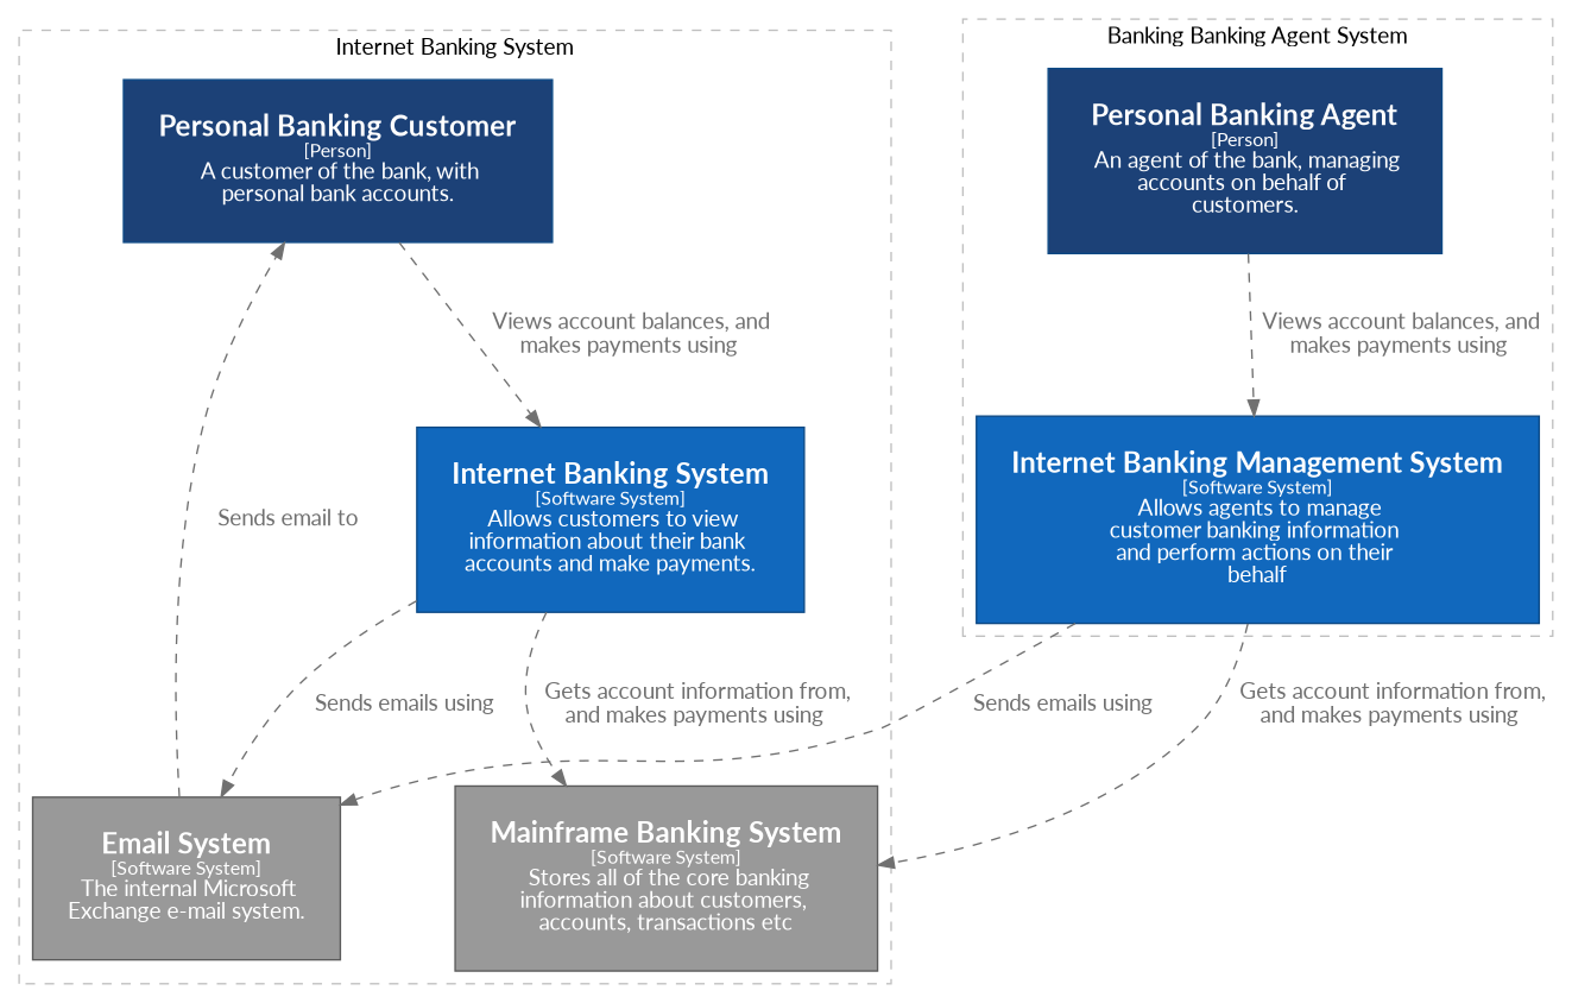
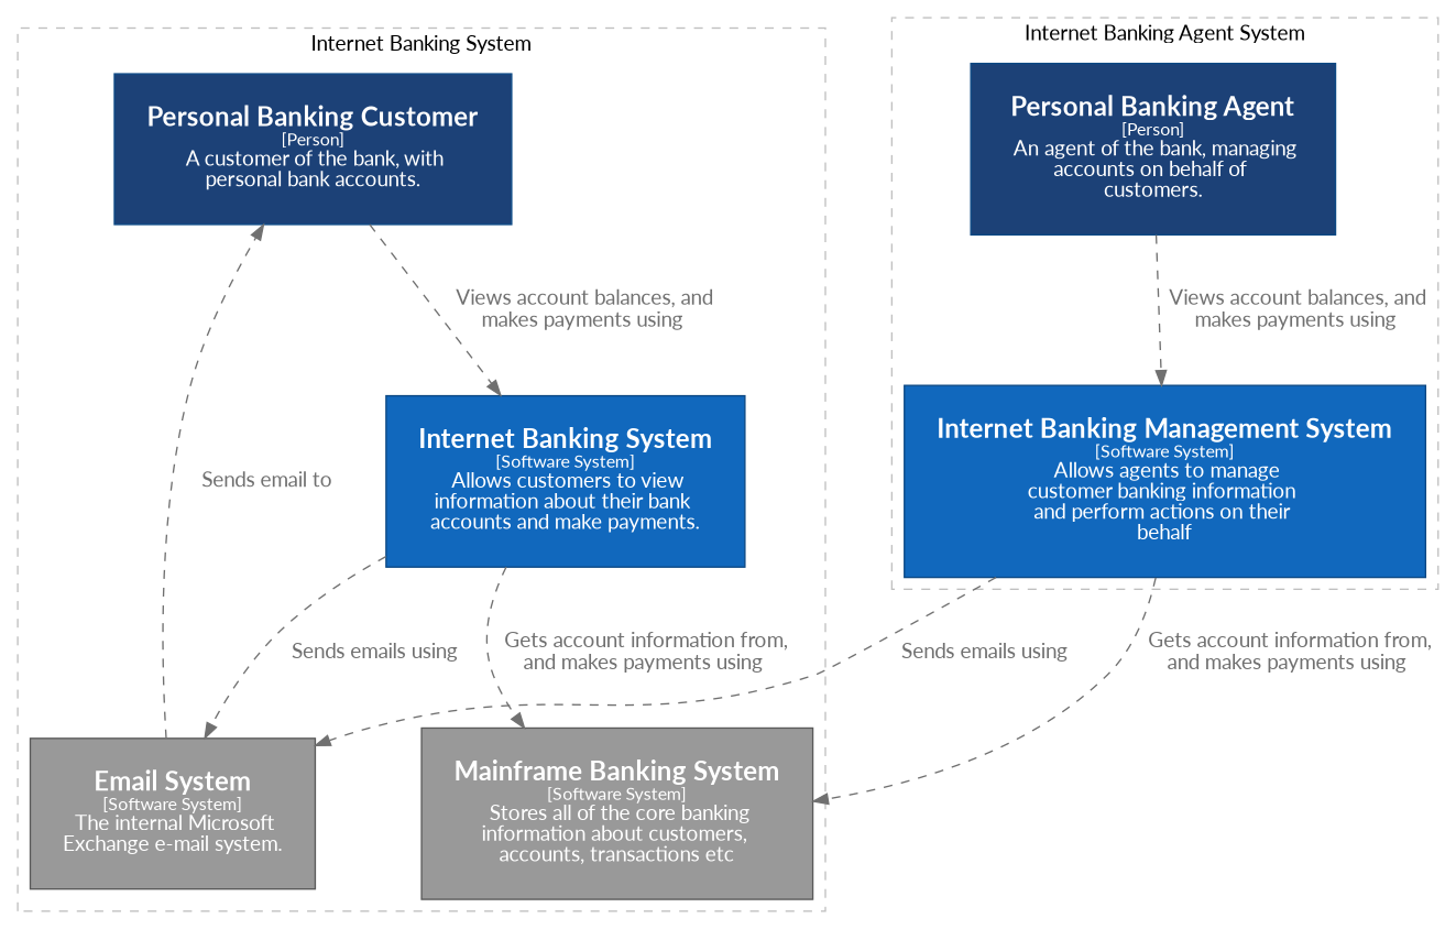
  digraph {
    compound=true
    fontname=Lato
    nodesep=1.0
    rankdir=TB
    ranksep=1.0
    node [color="#0b4884" fillcolor="#1C4177" fontcolor="#ffffff" fontname=Lato margin="0.3,0.3" shape=rect style=filled]
    edge [color="#707070" fontcolor="#707070" fontname=Lato style=dashed]
    n1 [label=<<font point-size="18"><b>Personal Banking Customer</b></font><br /><font point-size="12">[Person]</font><br /><font point-size="14">  A customer of the bank, with <br />personal bank accounts.</font>>]
    n2 [fillcolor="#1168bd" label=<<font point-size="18"><b>Internet Banking System</b></font><br /><font point-size="12">[Software System]</font><br /><font point-size="14">  Allows customers to view <br />information about their bank <br />accounts and make payments.</font>>]
    n3 [color="#5a5a5a" fillcolor="#999999" label=<<font point-size="18"><b>Mainframe Banking System</b></font><br /><font point-size="12">[Software System]</font><br /><font point-size="14">  Stores all of the core banking <br />information about customers, <br />accounts, transactions etc</font>>]
    n4 [color="#5a5a5a" fillcolor="#999999" label=<<font point-size="18"><b>Email System</b></font><br /><font point-size="12">[Software System]</font><br /><font point-size="14">  The internal Microsoft <br />Exchange e-mail system.</font>>]
    n5 [label=<<font point-size="18"><b>Personal Banking Agent</b></font><br /><font point-size="12">[Person]</font><br /><font point-size="14">  An agent of the bank, managing <br />accounts on behalf of <br />customers.</font>>]
    n6 [fillcolor="#1168bd" label=<<font point-size="18"><b>Internet Banking Management System</b></font><br /><font point-size="12">[Software System]</font><br /><font point-size="14">  Allows agents to manage <br />customer banking information <br />and perform actions on their <br />behalf</font>>]
    subgraph cluster_1 {
      color=grey
      label="Internet Banking System"
      style=dashed
      n1
      n2
      n3
      n4
    }
    subgraph cluster_2 {
      color=grey
-     label="Banking Banking Agent System"
+     label="Internet Banking Agent System"
      style=dashed
      n5
      n6
    }
    n1 -> n2 [label=<<font point-size="14">  Views account balances, and <br />makes payments using</font>>]
    n2 -> n3 [label=<<font point-size="14">  Gets account information from, <br />and makes payments using</font>>]
    n2 -> n4 [label=<<font point-size="14">  Sends emails using</font>>]
    n4 -> n1 [label=<<font point-size="14">  Sends email to</font>>]
    n5 -> n6 [label=<<font point-size="14">  Views account balances, and <br />makes payments using</font>>]
    n6 -> n3 [label=<<font point-size="14">  Gets account information from, <br />and makes payments using</font>>]
    n6 -> n4 [label=<<font point-size="14">  Sends emails using</font>>]
  }
